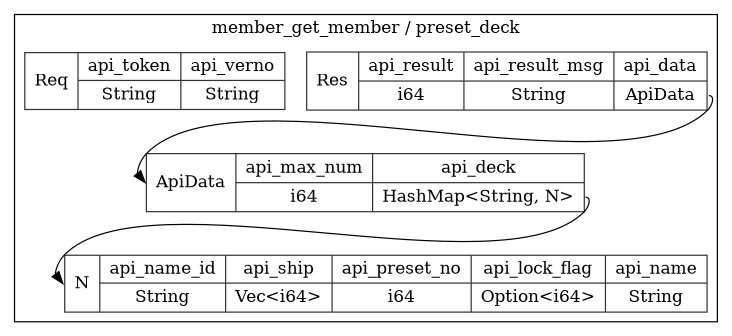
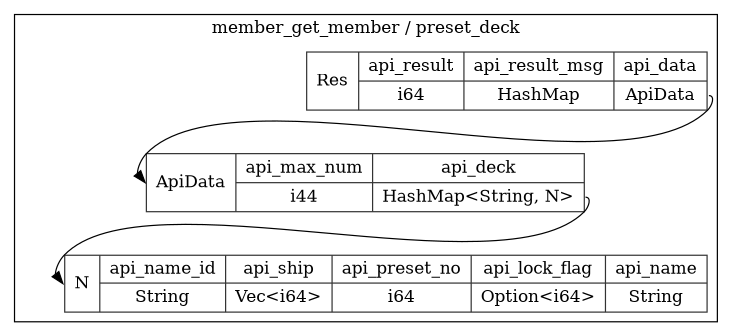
  digraph {
    rankdir=TB
    node [color=gray20 shape=record style=solid]
-   n1 [label="<Res> Res  | { api_result | <api_result> i64 } | { api_result_msg | <api_result_msg> String } | { api_data | <api_data> ApiData }"]
-   n2 [label="<ApiData> ApiData  | { api_max_num | <api_max_num> i64 } | { api_deck | <api_deck> HashMap\<String, N\> }"]
+   n1 [label="<Res> Res  | { api_result | <api_result> i64 } | { api_result_msg | <api_result_msg> HashMap } | { api_data | <api_data> ApiData }"]
+   n2 [label="<ApiData> ApiData  | { api_max_num | <api_max_num> i44 } | { api_deck | <api_deck> HashMap\<String, N\> }"]
    n3 [label="<N> N  | { api_name_id | <api_name_id> String } | { api_ship | <api_ship> Vec\<i64\> } | { api_preset_no | <api_preset_no> i64 } | { api_lock_flag | <api_lock_flag> Option\<i64\> } | { api_name | <api_name> String }"]
-   n4 [label="<Req> Req  | { api_token | <api_token> String } | { api_verno | <api_verno> String }"]
    subgraph cluster_1 {
      label="member_get_member / preset_deck"
      n1
      n2
      n3
-     n4
    }
    n1 -> n2 [headport="ApiData:w" tailport="api_data:e"]
    n2 -> n3 [headport="N:w" tailport="api_deck:e"]
  }
